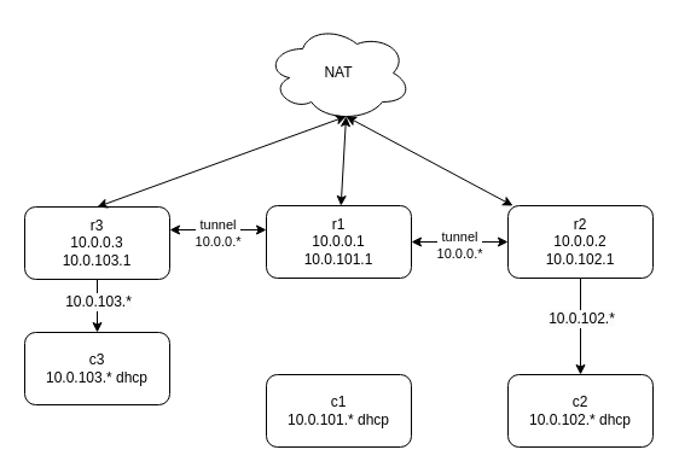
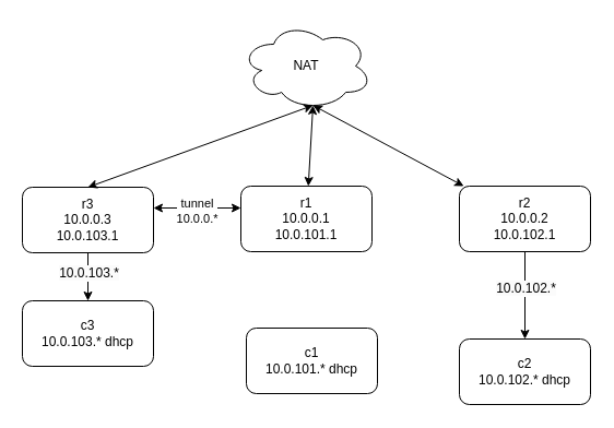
  <mxCell id="0" />
  <mxCell id="1" parent="0" />
- <mxCell id="2" value="" style="edgeStyle=none;html=1;startArrow=classic;startFill=1;" parent="1" source="4" target="7" edge="1"><mxGeometry relative="1" as="geometry" /></mxCell>
- <mxCell id="3" value="tunnel&lt;div&gt;10.0.0.*&lt;/div&gt;" style="edgeLabel;html=1;align=center;verticalAlign=middle;resizable=0;points=[];" parent="2" vertex="1" connectable="0"><mxGeometry x="-0.025" y="-2" relative="1" as="geometry"><mxPoint as="offset" /></mxGeometry></mxCell>
  <mxCell id="4" value="r1&lt;br&gt;10.0.0.1&lt;br&gt;10.0.101.1" style="rounded=1;whiteSpace=wrap;html=1;" parent="1" vertex="1"><mxGeometry x="220" y="170" width="120" height="60" as="geometry" /></mxCell>
  <mxCell id="5" value="" style="edgeStyle=none;html=1;" parent="1" source="7" target="9" edge="1"><mxGeometry relative="1" as="geometry" /></mxCell>
  <mxCell id="6" value="&lt;span style=&quot;color: rgb(0, 0, 0); font-size: 12px; text-wrap-mode: wrap; background-color: rgb(251, 251, 251);&quot;&gt;10.0.102.*&lt;/span&gt;" style="edgeLabel;html=1;align=center;verticalAlign=middle;resizable=0;points=[];" parent="5" vertex="1" connectable="0"><mxGeometry x="-0.175" relative="1" as="geometry"><mxPoint as="offset" /></mxGeometry></mxCell>
  <mxCell id="7" value="r2&lt;br&gt;10.0.0.2&lt;br&gt;&lt;span style=&quot;color: rgb(0, 0, 0);&quot;&gt;10.0.102.1&lt;/span&gt;" style="rounded=1;whiteSpace=wrap;html=1;" parent="1" vertex="1"><mxGeometry x="420" y="170" width="120" height="60" as="geometry" /></mxCell>
- <mxCell id="8" value="c1&lt;div&gt;10.0.101.* dhcp&lt;/div&gt;" style="rounded=1;whiteSpace=wrap;html=1;" parent="1" vertex="1"><mxGeometry x="220" y="310" width="120" height="60" as="geometry" /></mxCell>
+ <mxCell id="8" value="c1&lt;div&gt;10.0.101.* dhcp&lt;/div&gt;" style="rounded=1;whiteSpace=wrap;html=1;" parent="1" vertex="1"><mxGeometry x="225" y="300" width="120" height="60" as="geometry" /></mxCell>
  <mxCell id="9" value="&lt;span style=&quot;color: rgb(0, 0, 0);&quot;&gt;c2&lt;br&gt;10.0.102.* dhcp&lt;/span&gt;" style="rounded=1;whiteSpace=wrap;html=1;" parent="1" vertex="1"><mxGeometry x="420" y="310" width="120" height="60" as="geometry" /></mxCell>
  <mxCell id="10" value="NAT" style="ellipse;shape=cloud;whiteSpace=wrap;html=1;" parent="1" vertex="1"><mxGeometry x="220" y="20" width="120" height="80" as="geometry" /></mxCell>
  <mxCell id="11" style="edgeStyle=none;html=1;entryX=0.55;entryY=0.95;entryDx=0;entryDy=0;entryPerimeter=0;startArrow=classic;startFill=1;" parent="1" source="7" target="10" edge="1"><mxGeometry relative="1" as="geometry" /></mxCell>
  <mxCell id="12" style="edgeStyle=none;html=1;entryX=0.55;entryY=0.95;entryDx=0;entryDy=0;entryPerimeter=0;startArrow=classic;startFill=1;" parent="1" source="4" target="10" edge="1"><mxGeometry relative="1" as="geometry" /></mxCell>
  <mxCell id="13" value="" style="edgeStyle=none;html=1;" parent="1" source="15" target="16" edge="1"><mxGeometry relative="1" as="geometry" /></mxCell>
  <mxCell id="14" value="&lt;span style=&quot;color: rgb(0, 0, 0); font-size: 12px; text-wrap-mode: wrap; background-color: rgb(251, 251, 251);&quot;&gt;10.0.103.*&lt;/span&gt;" style="edgeLabel;html=1;align=center;verticalAlign=middle;resizable=0;points=[];" parent="13" vertex="1" connectable="0"><mxGeometry x="-0.175" relative="1" as="geometry"><mxPoint as="offset" /></mxGeometry></mxCell>
  <mxCell id="15" value="r3&lt;br&gt;10.0.0.3&lt;br&gt;&lt;span style=&quot;color: rgb(0, 0, 0);&quot;&gt;10.0.103.1&lt;/span&gt;" style="rounded=1;whiteSpace=wrap;html=1;" parent="1" vertex="1"><mxGeometry x="20" y="171" width="120" height="60" as="geometry" /></mxCell>
  <mxCell id="16" value="&lt;span style=&quot;color: rgb(0, 0, 0);&quot;&gt;c3&lt;br&gt;10.0.103.* dhcp&lt;/span&gt;" style="rounded=1;whiteSpace=wrap;html=1;" parent="1" vertex="1"><mxGeometry x="20" y="275" width="120" height="60" as="geometry" /></mxCell>
  <mxCell id="17" value="" style="edgeStyle=none;html=1;startArrow=classic;startFill=1;" parent="1" edge="1"><mxGeometry relative="1" as="geometry"><mxPoint x="140" y="190" as="sourcePoint" /><mxPoint x="220" y="190" as="targetPoint" /></mxGeometry></mxCell>
  <mxCell id="18" value="tunnel&lt;div&gt;10.0.0.*&lt;/div&gt;" style="edgeLabel;html=1;align=center;verticalAlign=middle;resizable=0;points=[];" parent="17" vertex="1" connectable="0"><mxGeometry x="-0.025" y="-2" relative="1" as="geometry"><mxPoint as="offset" /></mxGeometry></mxCell>
  <mxCell id="19" style="edgeStyle=none;html=1;entryX=0.55;entryY=0.95;entryDx=0;entryDy=0;entryPerimeter=0;startArrow=classic;startFill=1;exitX=0.5;exitY=0;exitDx=0;exitDy=0;" parent="1" source="15" target="10" edge="1"><mxGeometry relative="1" as="geometry"><mxPoint x="431" y="180" as="sourcePoint" /><mxPoint x="286" y="106" as="targetPoint" /></mxGeometry></mxCell>
